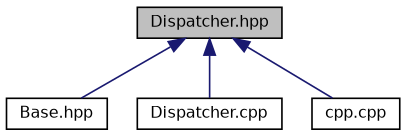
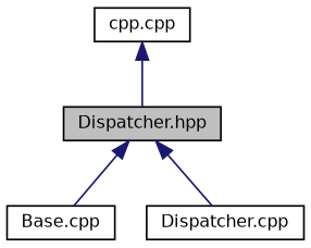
  digraph {
    node [color=black fillcolor=white fontname=Helvetica fontsize=10 shape=record style=filled]
    edge [color=midnightblue dir=back fontname=Helvetica fontsize=10 labelfontname=Helvetica labelfontsize=10 style=solid]
    n1 [fillcolor=grey75 fontcolor=black height=0.2 label="Dispatcher.hpp" width=0.4]
-   n2 [height=0.2 label="Base.hpp" width=0.4]
+   n2 [height=0.2 label="Base.cpp" width=0.4]
    n3 [height=0.2 label="Dispatcher.cpp" width=0.4]
    n4 [height=0.2 label="cpp.cpp" width=0.4]
    n1 -> n2
    n1 -> n3
-   n1 -> n4
+   n4 -> n1
  }
